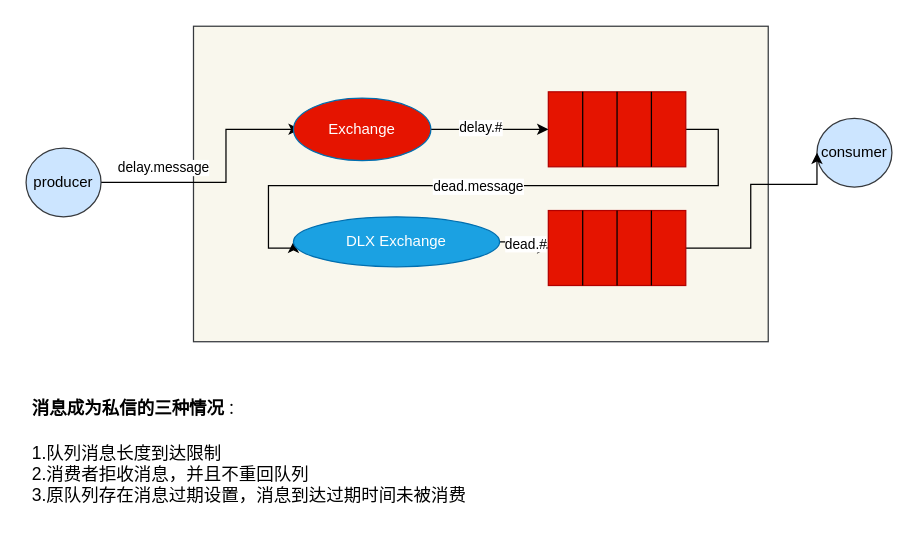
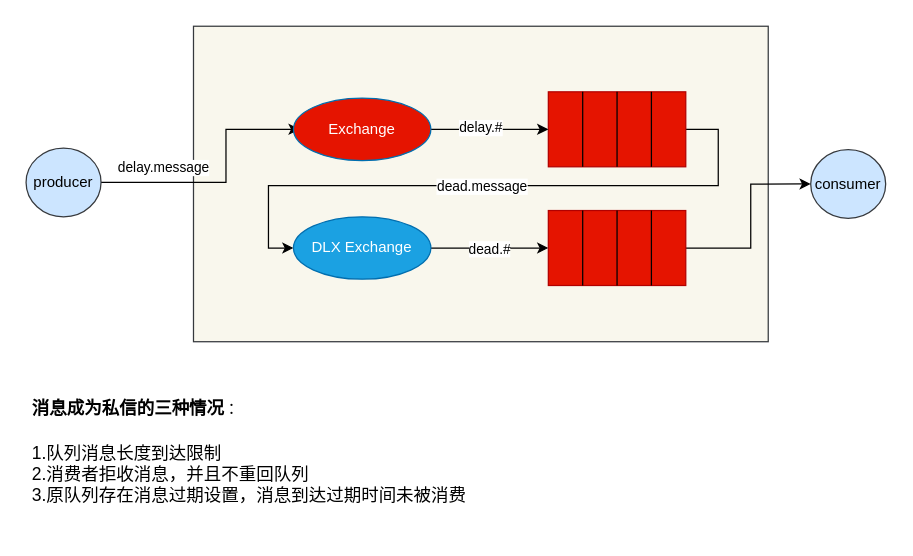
  <mxCell id="0" />
  <mxCell id="1" parent="0" />
  <mxCell id="2" value="" style="rounded=0;whiteSpace=wrap;html=1;movable=1;resizable=1;rotatable=1;deletable=1;editable=1;connectable=1;fillColor=#f9f7ed;strokeColor=#36393d;" parent="1" vertex="1"><mxGeometry x="154" y="20.5" width="460" height="252.5" as="geometry" /></mxCell>
  <mxCell id="3" value="delay.message" style="edgeStyle=orthogonalEdgeStyle;rounded=0;orthogonalLoop=1;jettySize=auto;html=1;entryX=0;entryY=0.5;entryDx=0;entryDy=0;exitX=1;exitY=0.5;exitDx=0;exitDy=0;" parent="1" edge="1"><mxGeometry x="-0.456" y="13" relative="1" as="geometry"><Array as="points"><mxPoint x="180" y="146" /><mxPoint x="180" y="103" /></Array><mxPoint y="1" as="offset" /><mxPoint x="73" y="145.5" as="sourcePoint" /><mxPoint x="239" y="103" as="targetPoint" /></mxGeometry></mxCell>
  <mxCell id="4" value="producer" style="ellipse;whiteSpace=wrap;html=1;fillColor=#cce5ff;strokeColor=#36393d;" parent="1" vertex="1"><mxGeometry x="20" y="118" width="60" height="55" as="geometry" /></mxCell>
  <mxCell id="5" style="edgeStyle=orthogonalEdgeStyle;rounded=0;orthogonalLoop=1;jettySize=auto;html=1;entryX=0;entryY=0.5;entryDx=0;entryDy=0;" parent="1" source="7" target="16" edge="1"><mxGeometry relative="1" as="geometry"><Array as="points"><mxPoint x="574" y="103" /><mxPoint x="574" y="148" /><mxPoint x="214" y="148" /><mxPoint x="214" y="198" /></Array></mxGeometry></mxCell>
  <mxCell id="6" value="dead.message" style="edgeLabel;html=1;align=center;verticalAlign=middle;resizable=0;points=[];" parent="5" vertex="1" connectable="0"><mxGeometry x="-0.1" relative="1" as="geometry"><mxPoint x="-35.52" as="offset" /></mxGeometry></mxCell>
  <mxCell id="7" value="" style="rounded=0;whiteSpace=wrap;html=1;fillColor=#e51400;strokeColor=#B20000;fontColor=#ffffff;" parent="1" vertex="1"><mxGeometry x="438" y="73" width="110" height="60" as="geometry" /></mxCell>
  <mxCell id="8" value="" style="endArrow=none;html=1;entryX=0.5;entryY=0;entryDx=0;entryDy=0;exitX=0.5;exitY=1;exitDx=0;exitDy=0;" parent="1" source="7" target="7" edge="1"><mxGeometry width="50" height="50" relative="1" as="geometry"><mxPoint x="418" y="158" as="sourcePoint" /><mxPoint x="468" y="148" as="targetPoint" /></mxGeometry></mxCell>
  <mxCell id="9" value="" style="endArrow=none;html=1;entryX=0.25;entryY=0;entryDx=0;entryDy=0;exitX=0.25;exitY=1;exitDx=0;exitDy=0;" parent="1" source="7" target="7" edge="1"><mxGeometry width="50" height="50" relative="1" as="geometry"><mxPoint x="428" y="208" as="sourcePoint" /><mxPoint x="478" y="158" as="targetPoint" /></mxGeometry></mxCell>
  <mxCell id="10" value="" style="endArrow=none;html=1;entryX=0.75;entryY=0;entryDx=0;entryDy=0;exitX=0.75;exitY=1;exitDx=0;exitDy=0;" parent="1" source="7" target="7" edge="1"><mxGeometry width="50" height="50" relative="1" as="geometry"><mxPoint x="428" y="208" as="sourcePoint" /><mxPoint x="478" y="158" as="targetPoint" /></mxGeometry></mxCell>
  <mxCell id="11" style="edgeStyle=orthogonalEdgeStyle;rounded=0;orthogonalLoop=1;jettySize=auto;html=1;entryX=0;entryY=0.5;entryDx=0;entryDy=0;" parent="1" source="13" target="7" edge="1"><mxGeometry relative="1" as="geometry" /></mxCell>
  <mxCell id="12" value="delay.#" style="edgeLabel;html=1;align=center;verticalAlign=middle;resizable=0;points=[];" parent="11" vertex="1" connectable="0"><mxGeometry x="-0.17" y="2" relative="1" as="geometry"><mxPoint as="offset" /></mxGeometry></mxCell>
  <mxCell id="13" value="Exchange" style="ellipse;whiteSpace=wrap;html=1;fillColor=#e51400;strokeColor=#006EAF;fontColor=#ffffff;" parent="1" vertex="1"><mxGeometry x="234" y="78" width="110" height="50" as="geometry" /></mxCell>
  <mxCell id="14" style="edgeStyle=orthogonalEdgeStyle;rounded=0;orthogonalLoop=1;jettySize=auto;html=1;entryX=0;entryY=0.5;entryDx=0;entryDy=0;" parent="1" source="16" target="19" edge="1"><mxGeometry relative="1" as="geometry" /></mxCell>
  <mxCell id="15" value="dead.#" style="edgeLabel;html=1;align=center;verticalAlign=middle;resizable=0;points=[];" parent="14" vertex="1" connectable="0"><mxGeometry x="-0.024" relative="1" as="geometry"><mxPoint as="offset" /></mxGeometry></mxCell>
- <mxCell id="16" value="DLX Exchange" style="ellipse;whiteSpace=wrap;html=1;fillColor=#1ba1e2;strokeColor=#006EAF;fontColor=#ffffff;" parent="1" vertex="1"><mxGeometry x="234" y="173" width="165" height="40" as="geometry" /></mxCell>
- <mxCell id="17" value="consumer" style="ellipse;whiteSpace=wrap;html=1;fillColor=#cce5ff;strokeColor=#36393d;" parent="1" vertex="1"><mxGeometry x="653" y="94.25" width="60" height="55" as="geometry" /></mxCell>
+ <mxCell id="16" value="DLX Exchange" style="ellipse;whiteSpace=wrap;html=1;fillColor=#1ba1e2;strokeColor=#006EAF;fontColor=#ffffff;" parent="1" vertex="1"><mxGeometry x="234" y="173" width="110" height="50" as="geometry" /></mxCell>
+ <mxCell id="17" value="consumer" style="ellipse;whiteSpace=wrap;html=1;fillColor=#cce5ff;strokeColor=#36393d;" parent="1" vertex="1"><mxGeometry x="648" y="119.25" width="60" height="55" as="geometry" /></mxCell>
  <mxCell id="18" style="edgeStyle=orthogonalEdgeStyle;rounded=0;orthogonalLoop=1;jettySize=auto;html=1;entryX=0;entryY=0.5;entryDx=0;entryDy=0;" parent="1" source="19" target="17" edge="1"><mxGeometry relative="1" as="geometry"><Array as="points"><mxPoint x="600" y="198" /><mxPoint x="600" y="147" /></Array></mxGeometry></mxCell>
  <mxCell id="19" value="" style="rounded=0;whiteSpace=wrap;html=1;fillColor=#e51400;strokeColor=#B20000;fontColor=#ffffff;" parent="1" vertex="1"><mxGeometry x="438" y="168" width="110" height="60" as="geometry" /></mxCell>
  <mxCell id="20" value="" style="endArrow=none;html=1;entryX=0.5;entryY=0;entryDx=0;entryDy=0;exitX=0.5;exitY=1;exitDx=0;exitDy=0;" parent="1" source="19" target="19" edge="1"><mxGeometry width="50" height="50" relative="1" as="geometry"><mxPoint x="418" y="248" as="sourcePoint" /><mxPoint x="468" y="238" as="targetPoint" /></mxGeometry></mxCell>
  <mxCell id="21" value="" style="endArrow=none;html=1;entryX=0.25;entryY=0;entryDx=0;entryDy=0;exitX=0.25;exitY=1;exitDx=0;exitDy=0;" parent="1" source="19" target="19" edge="1"><mxGeometry width="50" height="50" relative="1" as="geometry"><mxPoint x="428" y="298" as="sourcePoint" /><mxPoint x="478" y="248" as="targetPoint" /></mxGeometry></mxCell>
  <mxCell id="22" value="" style="endArrow=none;html=1;entryX=0.75;entryY=0;entryDx=0;entryDy=0;exitX=0.75;exitY=1;exitDx=0;exitDy=0;" parent="1" source="19" target="19" edge="1"><mxGeometry width="50" height="50" relative="1" as="geometry"><mxPoint x="428" y="298" as="sourcePoint" /><mxPoint x="478" y="248" as="targetPoint" /></mxGeometry></mxCell>
  <mxCell id="23" value="&lt;h1&gt;&lt;font style=&quot;font-size: 14px&quot;&gt;消息成为私信的三种情况&lt;/font&gt;&lt;span style=&quot;font-size: 12px ; font-weight: 400&quot;&gt;：&lt;/span&gt;&lt;/h1&gt;&lt;div style=&quot;font-size: 14px&quot;&gt;&lt;font style=&quot;font-size: 14px&quot;&gt;1.队列消息长度到达限制&lt;/font&gt;&lt;/div&gt;&lt;div style=&quot;font-size: 14px&quot;&gt;&lt;font style=&quot;font-size: 14px&quot;&gt;2.消费者拒收消息，并且不重回队列&lt;/font&gt;&lt;/div&gt;&lt;div style=&quot;font-size: 14px&quot;&gt;&lt;font style=&quot;font-size: 14px&quot;&gt;3.原队列存在消息过期设置，消息到达过期时间未被消费&lt;/font&gt;&lt;/div&gt;" style="text;html=1;strokeColor=none;fillColor=none;spacing=5;spacingTop=-20;whiteSpace=wrap;overflow=hidden;rounded=0;" parent="1" vertex="1"><mxGeometry x="20" y="303" width="380" height="120" as="geometry" /></mxCell>
